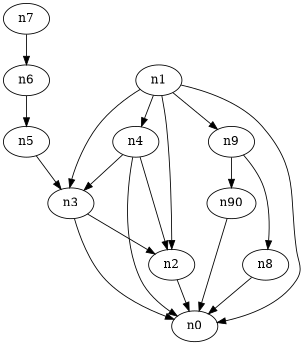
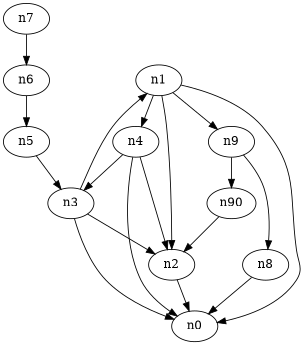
  digraph {
    n1
    n0
    n2
    n3
    n4
    n9
    n8
    n10 [label=n90]
    n7
    n6
    n5
    n1 -> n0
    n1 -> n2
-   n1 -> n3
+   n3 -> n1
    n1 -> n4
    n1 -> n9
    n2 -> n0
    n3 -> n0
    n3 -> n2
    n4 -> n0
    n4 -> n2
    n4 -> n3
    n9 -> n8
    n9 -> n10
    n8 -> n0
-   n10 -> n0
+   n10 -> n2
    n7 -> n6
    n6 -> n5
    n5 -> n3
  }
